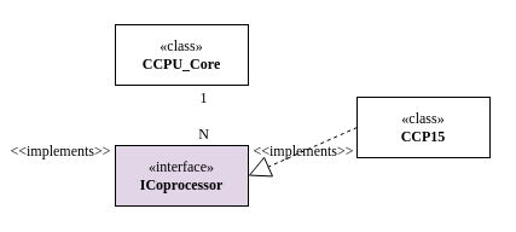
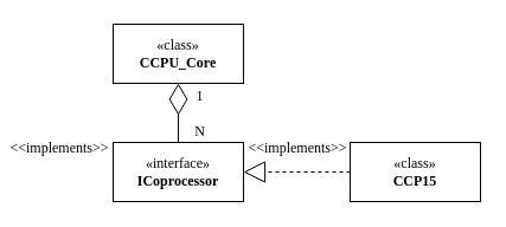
  <mxCell id="0" />
  <mxCell id="1" parent="0" />
  <mxCell id="2" value="«class»&lt;br&gt;&lt;b&gt;CCPU_Core&lt;/b&gt;" style="html=1;whiteSpace=wrap;fontFamily=Computer Modern;" vertex="1" parent="1"><mxGeometry x="95" y="20" width="110" height="50" as="geometry" /></mxCell>
- <mxCell id="3" value="«interface»&lt;br&gt;&lt;b&gt;ICoprocessor&lt;/b&gt;" style="html=1;whiteSpace=wrap;fontFamily=Computer Modern;fillColor=#e1d5e7;" vertex="1" parent="1"><mxGeometry x="95" y="120" width="110" height="50" as="geometry" /></mxCell>
- <mxCell id="4" value="«class»&lt;br&gt;&lt;b&gt;CCP15&lt;/b&gt;" style="html=1;whiteSpace=wrap;fontFamily=Computer Modern;" vertex="1" parent="1"><mxGeometry x="295" y="80" width="110" height="50" as="geometry" /></mxCell>
+ <mxCell id="3" value="«interface»&lt;br&gt;&lt;b&gt;ICoprocessor&lt;/b&gt;" style="html=1;whiteSpace=wrap;fontFamily=Computer Modern;" vertex="1" parent="1"><mxGeometry x="95" y="120" width="110" height="50" as="geometry" /></mxCell>
+ <mxCell id="4" value="«class»&lt;br&gt;&lt;b&gt;CCP15&lt;/b&gt;" style="html=1;whiteSpace=wrap;fontFamily=Computer Modern;" vertex="1" parent="1"><mxGeometry x="295" y="120" width="110" height="50" as="geometry" /></mxCell>
  <mxCell id="5" value="" style="endArrow=block;endSize=16;endFill=0;html=1;rounded=0;entryX=1;entryY=0.5;entryDx=0;entryDy=0;exitX=0;exitY=0.5;exitDx=0;exitDy=0;dashed=1;fontFamily=Computer Modern;" edge="1" parent="1" source="4" target="3"><mxGeometry width="160" relative="1" as="geometry"><mxPoint x="-45" y="200" as="sourcePoint" /><mxPoint x="115" y="200" as="targetPoint" /></mxGeometry></mxCell>
+ <mxCell id="6" value="" style="endArrow=diamondThin;endFill=0;endSize=24;html=1;rounded=0;entryX=0.5;entryY=1;entryDx=0;entryDy=0;fontFamily=Computer Modern;" edge="1" parent="1" source="3" target="2"><mxGeometry width="160" relative="1" as="geometry"><mxPoint x="-35" y="180" as="sourcePoint" /><mxPoint x="125" y="180" as="targetPoint" /></mxGeometry></mxCell>
  <mxCell id="7" value="&amp;lt;&amp;lt;implements&amp;gt;&amp;gt;" style="text;html=1;strokeColor=none;fillColor=none;align=center;verticalAlign=middle;whiteSpace=wrap;rounded=0;fontFamily=Computer Modern;" vertex="1" parent="1"><mxGeometry x="221" y="110" width="60" height="30" as="geometry" /></mxCell>
  <mxCell id="8" value="1" style="text;html=1;strokeColor=none;fillColor=none;align=center;verticalAlign=middle;whiteSpace=wrap;rounded=0;fontFamily=Computer Modern;" vertex="1" parent="1"><mxGeometry x="161" y="76" width="15" height="10" as="geometry" /></mxCell>
  <mxCell id="9" value="N" style="text;html=1;strokeColor=none;fillColor=none;align=center;verticalAlign=middle;whiteSpace=wrap;rounded=0;fontFamily=Computer Modern;" vertex="1" parent="1"><mxGeometry x="161" y="106" width="15" height="10" as="geometry" /></mxCell>
  <mxCell id="10" value="&amp;lt;&amp;lt;implements&amp;gt;&amp;gt;" style="text;html=1;strokeColor=none;fillColor=none;align=center;verticalAlign=middle;whiteSpace=wrap;rounded=0;fontFamily=Computer Modern;" vertex="1" parent="1"><mxGeometry x="20" y="110" width="60" height="30" as="geometry" /></mxCell>
